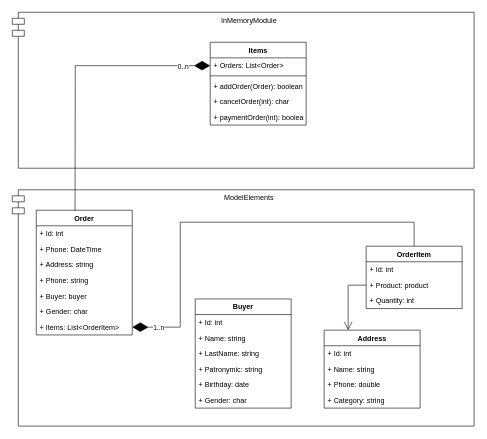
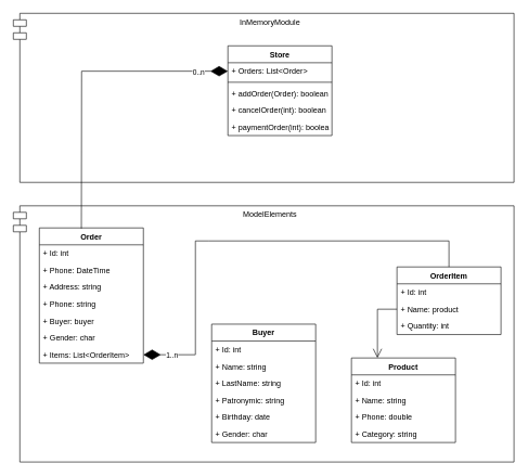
  <mxCell id="0" />
  <mxCell id="1" parent="0" />
  <mxCell id="2" value="InMemoryModule" style="shape=module;align=left;spacingLeft=20;align=center;verticalAlign=top;" vertex="1" parent="1"><mxGeometry x="20" y="20" width="770" height="260" as="geometry" /></mxCell>
  <mxCell id="3" value="ModelElements" style="shape=module;align=left;spacingLeft=20;align=center;verticalAlign=top;" vertex="1" parent="1"><mxGeometry x="20" y="316" width="770" height="394" as="geometry" /></mxCell>
- <mxCell id="4" value="Address" style="swimlane;fontStyle=1;align=center;verticalAlign=top;childLayout=stackLayout;horizontal=1;startSize=26;horizontalStack=0;resizeParent=1;resizeParentMax=0;resizeLast=0;collapsible=1;marginBottom=0;" vertex="1" parent="1"><mxGeometry x="540" y="550" width="160" height="130" as="geometry" /></mxCell>
+ <mxCell id="4" value="Product" style="swimlane;fontStyle=1;align=center;verticalAlign=top;childLayout=stackLayout;horizontal=1;startSize=26;horizontalStack=0;resizeParent=1;resizeParentMax=0;resizeLast=0;collapsible=1;marginBottom=0;" vertex="1" parent="1"><mxGeometry x="540" y="550" width="160" height="130" as="geometry" /></mxCell>
  <mxCell id="5" value="+ Id: int" style="text;strokeColor=none;fillColor=none;align=left;verticalAlign=top;spacingLeft=4;spacingRight=4;overflow=hidden;rotatable=0;points=[[0,0.5],[1,0.5]];portConstraint=eastwest;" vertex="1" parent="4"><mxGeometry y="26" width="160" height="26" as="geometry" /></mxCell>
  <mxCell id="6" value="+ Name: string" style="text;strokeColor=none;fillColor=none;align=left;verticalAlign=top;spacingLeft=4;spacingRight=4;overflow=hidden;rotatable=0;points=[[0,0.5],[1,0.5]];portConstraint=eastwest;" vertex="1" parent="4"><mxGeometry y="52" width="160" height="26" as="geometry" /></mxCell>
  <mxCell id="7" value="+ Phone: double" style="text;strokeColor=none;fillColor=none;align=left;verticalAlign=top;spacingLeft=4;spacingRight=4;overflow=hidden;rotatable=0;points=[[0,0.5],[1,0.5]];portConstraint=eastwest;" vertex="1" parent="4"><mxGeometry y="78" width="160" height="26" as="geometry" /></mxCell>
  <mxCell id="8" value="+ Category: string" style="text;strokeColor=none;fillColor=none;align=left;verticalAlign=top;spacingLeft=4;spacingRight=4;overflow=hidden;rotatable=0;points=[[0,0.5],[1,0.5]];portConstraint=eastwest;" vertex="1" parent="4"><mxGeometry y="104" width="160" height="26" as="geometry" /></mxCell>
  <mxCell id="9" value="Buyer" style="swimlane;fontStyle=1;align=center;verticalAlign=top;childLayout=stackLayout;horizontal=1;startSize=26;horizontalStack=0;resizeParent=1;resizeParentMax=0;resizeLast=0;collapsible=1;marginBottom=0;" vertex="1" parent="1"><mxGeometry x="325" y="498" width="160" height="182" as="geometry" /></mxCell>
  <mxCell id="10" value="+ Id: int" style="text;strokeColor=none;fillColor=none;align=left;verticalAlign=top;spacingLeft=4;spacingRight=4;overflow=hidden;rotatable=0;points=[[0,0.5],[1,0.5]];portConstraint=eastwest;" vertex="1" parent="9"><mxGeometry y="26" width="160" height="26" as="geometry" /></mxCell>
  <mxCell id="11" value="+ Name: string" style="text;strokeColor=none;fillColor=none;align=left;verticalAlign=top;spacingLeft=4;spacingRight=4;overflow=hidden;rotatable=0;points=[[0,0.5],[1,0.5]];portConstraint=eastwest;" vertex="1" parent="9"><mxGeometry y="52" width="160" height="26" as="geometry" /></mxCell>
  <mxCell id="12" value="+ LastName: string" style="text;strokeColor=none;fillColor=none;align=left;verticalAlign=top;spacingLeft=4;spacingRight=4;overflow=hidden;rotatable=0;points=[[0,0.5],[1,0.5]];portConstraint=eastwest;" vertex="1" parent="9"><mxGeometry y="78" width="160" height="26" as="geometry" /></mxCell>
  <mxCell id="13" value="+ Patronymic: string" style="text;strokeColor=none;fillColor=none;align=left;verticalAlign=top;spacingLeft=4;spacingRight=4;overflow=hidden;rotatable=0;points=[[0,0.5],[1,0.5]];portConstraint=eastwest;" vertex="1" parent="9"><mxGeometry y="104" width="160" height="26" as="geometry" /></mxCell>
  <mxCell id="14" value="+ Birthday: date" style="text;strokeColor=none;fillColor=none;align=left;verticalAlign=top;spacingLeft=4;spacingRight=4;overflow=hidden;rotatable=0;points=[[0,0.5],[1,0.5]];portConstraint=eastwest;" vertex="1" parent="9"><mxGeometry y="130" width="160" height="26" as="geometry" /></mxCell>
  <mxCell id="15" value="+ Gender: char" style="text;strokeColor=none;fillColor=none;align=left;verticalAlign=top;spacingLeft=4;spacingRight=4;overflow=hidden;rotatable=0;points=[[0,0.5],[1,0.5]];portConstraint=eastwest;" vertex="1" parent="9"><mxGeometry y="156" width="160" height="26" as="geometry" /></mxCell>
  <mxCell id="16" value="Order" style="swimlane;fontStyle=1;align=center;verticalAlign=top;childLayout=stackLayout;horizontal=1;startSize=26;horizontalStack=0;resizeParent=1;resizeParentMax=0;resizeLast=0;collapsible=1;marginBottom=0;" vertex="1" parent="1"><mxGeometry x="60" y="350" width="160" height="208" as="geometry" /></mxCell>
  <mxCell id="17" value="+ Id: int" style="text;strokeColor=none;fillColor=none;align=left;verticalAlign=top;spacingLeft=4;spacingRight=4;overflow=hidden;rotatable=0;points=[[0,0.5],[1,0.5]];portConstraint=eastwest;" vertex="1" parent="16"><mxGeometry y="26" width="160" height="26" as="geometry" /></mxCell>
  <mxCell id="18" value="+ Phone: DateTime" style="text;strokeColor=none;fillColor=none;align=left;verticalAlign=top;spacingLeft=4;spacingRight=4;overflow=hidden;rotatable=0;points=[[0,0.5],[1,0.5]];portConstraint=eastwest;" vertex="1" parent="16"><mxGeometry y="52" width="160" height="26" as="geometry" /></mxCell>
  <mxCell id="19" value="+ Address: string" style="text;strokeColor=none;fillColor=none;align=left;verticalAlign=top;spacingLeft=4;spacingRight=4;overflow=hidden;rotatable=0;points=[[0,0.5],[1,0.5]];portConstraint=eastwest;" vertex="1" parent="16"><mxGeometry y="78" width="160" height="26" as="geometry" /></mxCell>
  <mxCell id="20" value="+ Phone: string" style="text;strokeColor=none;fillColor=none;align=left;verticalAlign=top;spacingLeft=4;spacingRight=4;overflow=hidden;rotatable=0;points=[[0,0.5],[1,0.5]];portConstraint=eastwest;" vertex="1" parent="16"><mxGeometry y="104" width="160" height="26" as="geometry" /></mxCell>
  <mxCell id="21" value="+ Buyer: buyer" style="text;strokeColor=none;fillColor=none;align=left;verticalAlign=top;spacingLeft=4;spacingRight=4;overflow=hidden;rotatable=0;points=[[0,0.5],[1,0.5]];portConstraint=eastwest;" vertex="1" parent="16"><mxGeometry y="130" width="160" height="26" as="geometry" /></mxCell>
  <mxCell id="22" value="+ Gender: char" style="text;strokeColor=none;fillColor=none;align=left;verticalAlign=top;spacingLeft=4;spacingRight=4;overflow=hidden;rotatable=0;points=[[0,0.5],[1,0.5]];portConstraint=eastwest;" vertex="1" parent="16"><mxGeometry y="156" width="160" height="26" as="geometry" /></mxCell>
  <mxCell id="23" value="+ Items: List&lt;OrderItem&gt;" style="text;strokeColor=none;fillColor=none;align=left;verticalAlign=top;spacingLeft=4;spacingRight=4;overflow=hidden;rotatable=0;points=[[0,0.5],[1,0.5]];portConstraint=eastwest;" vertex="1" parent="16"><mxGeometry y="182" width="160" height="26" as="geometry" /></mxCell>
  <mxCell id="24" value="OrderItem" style="swimlane;fontStyle=1;align=center;verticalAlign=top;childLayout=stackLayout;horizontal=1;startSize=26;horizontalStack=0;resizeParent=1;resizeParentMax=0;resizeLast=0;collapsible=1;marginBottom=0;" vertex="1" parent="1"><mxGeometry x="610" y="410" width="160" height="104" as="geometry" /></mxCell>
  <mxCell id="25" value="+ Id: int" style="text;strokeColor=none;fillColor=none;align=left;verticalAlign=top;spacingLeft=4;spacingRight=4;overflow=hidden;rotatable=0;points=[[0,0.5],[1,0.5]];portConstraint=eastwest;" vertex="1" parent="24"><mxGeometry y="26" width="160" height="26" as="geometry" /></mxCell>
- <mxCell id="26" value="+ Product: product" style="text;strokeColor=none;fillColor=none;align=left;verticalAlign=top;spacingLeft=4;spacingRight=4;overflow=hidden;rotatable=0;points=[[0,0.5],[1,0.5]];portConstraint=eastwest;" vertex="1" parent="24"><mxGeometry y="52" width="160" height="26" as="geometry" /></mxCell>
+ <mxCell id="26" value="+ Name: product" style="text;strokeColor=none;fillColor=none;align=left;verticalAlign=top;spacingLeft=4;spacingRight=4;overflow=hidden;rotatable=0;points=[[0,0.5],[1,0.5]];portConstraint=eastwest;" vertex="1" parent="24"><mxGeometry y="52" width="160" height="26" as="geometry" /></mxCell>
  <mxCell id="27" value="+ Quantity: int" style="text;strokeColor=none;fillColor=none;align=left;verticalAlign=top;spacingLeft=4;spacingRight=4;overflow=hidden;rotatable=0;points=[[0,0.5],[1,0.5]];portConstraint=eastwest;" vertex="1" parent="24"><mxGeometry y="78" width="160" height="26" as="geometry" /></mxCell>
  <mxCell id="28" value="" style="endArrow=open;endFill=1;endSize=12;html=1;rounded=0;exitX=0;exitY=0.5;exitDx=0;exitDy=0;entryX=0.25;entryY=0;entryDx=0;entryDy=0;" edge="1" parent="1" source="26" target="4"><mxGeometry width="160" relative="1" as="geometry"><mxPoint x="320" y="410" as="sourcePoint" /><mxPoint x="480" y="410" as="targetPoint" /><Array as="points"><mxPoint x="580" y="475" /></Array></mxGeometry></mxCell>
  <mxCell id="29" value="" style="endArrow=diamondThin;endFill=1;endSize=24;html=1;rounded=0;exitX=0.5;exitY=0;exitDx=0;exitDy=0;entryX=1;entryY=0.5;entryDx=0;entryDy=0;" edge="1" parent="1" source="24" target="23"><mxGeometry width="160" relative="1" as="geometry"><mxPoint x="340" y="410" as="sourcePoint" /><mxPoint x="500" y="410" as="targetPoint" /><Array as="points"><mxPoint x="690" y="370" /><mxPoint x="320" y="370" /><mxPoint x="300" y="370" /><mxPoint x="300" y="545" /></Array></mxGeometry></mxCell>
  <mxCell id="30" value="1..n" style="edgeLabel;html=1;align=center;verticalAlign=middle;resizable=0;points=[];" vertex="1" connectable="0" parent="29"><mxGeometry x="0.875" relative="1" as="geometry"><mxPoint as="offset" /></mxGeometry></mxCell>
- <mxCell id="31" value="Items" style="swimlane;fontStyle=1;align=center;verticalAlign=top;childLayout=stackLayout;horizontal=1;startSize=26;horizontalStack=0;resizeParent=1;resizeParentMax=0;resizeLast=0;collapsible=1;marginBottom=0;" vertex="1" parent="1"><mxGeometry x="350" y="70" width="160" height="138" as="geometry" /></mxCell>
+ <mxCell id="31" value="Store" style="swimlane;fontStyle=1;align=center;verticalAlign=top;childLayout=stackLayout;horizontal=1;startSize=26;horizontalStack=0;resizeParent=1;resizeParentMax=0;resizeLast=0;collapsible=1;marginBottom=0;" vertex="1" parent="1"><mxGeometry x="350" y="70" width="160" height="138" as="geometry" /></mxCell>
  <mxCell id="32" value="+ Orders: List&lt;Order&gt;" style="text;strokeColor=none;fillColor=none;align=left;verticalAlign=top;spacingLeft=4;spacingRight=4;overflow=hidden;rotatable=0;points=[[0,0.5],[1,0.5]];portConstraint=eastwest;" vertex="1" parent="31"><mxGeometry y="26" width="160" height="26" as="geometry" /></mxCell>
  <mxCell id="33" value="" style="line;strokeWidth=1;fillColor=none;align=left;verticalAlign=middle;spacingTop=-1;spacingLeft=3;spacingRight=3;rotatable=0;labelPosition=right;points=[];portConstraint=eastwest;" vertex="1" parent="31"><mxGeometry y="52" width="160" height="8" as="geometry" /></mxCell>
  <mxCell id="34" value="+ addOrder(Order): boolean" style="text;strokeColor=none;fillColor=none;align=left;verticalAlign=top;spacingLeft=4;spacingRight=4;overflow=hidden;rotatable=0;points=[[0,0.5],[1,0.5]];portConstraint=eastwest;" vertex="1" parent="31"><mxGeometry y="60" width="160" height="26" as="geometry" /></mxCell>
- <mxCell id="35" value="+ cancelOrder(int): char" style="text;strokeColor=none;fillColor=none;align=left;verticalAlign=top;spacingLeft=4;spacingRight=4;overflow=hidden;rotatable=0;points=[[0,0.5],[1,0.5]];portConstraint=eastwest;" vertex="1" parent="31"><mxGeometry y="86" width="160" height="26" as="geometry" /></mxCell>
+ <mxCell id="35" value="+ cancelOrder(int): boolean" style="text;strokeColor=none;fillColor=none;align=left;verticalAlign=top;spacingLeft=4;spacingRight=4;overflow=hidden;rotatable=0;points=[[0,0.5],[1,0.5]];portConstraint=eastwest;" vertex="1" parent="31"><mxGeometry y="86" width="160" height="26" as="geometry" /></mxCell>
  <mxCell id="36" value="+ paymentOrder(int): boolean" style="text;strokeColor=none;fillColor=none;align=left;verticalAlign=top;spacingLeft=4;spacingRight=4;overflow=hidden;rotatable=0;points=[[0,0.5],[1,0.5]];portConstraint=eastwest;" vertex="1" parent="31"><mxGeometry y="112" width="160" height="26" as="geometry" /></mxCell>
  <mxCell id="37" value="" style="endArrow=diamondThin;endFill=1;endSize=24;html=1;rounded=0;exitX=0.404;exitY=0.005;exitDx=0;exitDy=0;exitPerimeter=0;entryX=0;entryY=0.5;entryDx=0;entryDy=0;" edge="1" parent="1" source="16" target="32"><mxGeometry width="160" relative="1" as="geometry"><mxPoint x="130" y="210" as="sourcePoint" /><mxPoint x="290" y="210" as="targetPoint" /><Array as="points"><mxPoint x="125" y="109" /></Array></mxGeometry></mxCell>
  <mxCell id="38" value="0..n" style="edgeLabel;html=1;align=center;verticalAlign=middle;resizable=0;points=[];" vertex="1" connectable="0" parent="37"><mxGeometry x="0.809" y="-1" relative="1" as="geometry"><mxPoint as="offset" /></mxGeometry></mxCell>
